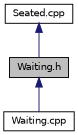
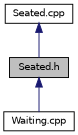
  digraph {
    node [color=black fillcolor=white fontname=Helvetica fontsize=10 shape=record style=filled]
    edge [color=midnightblue dir=back fontname=Helvetica fontsize=10 labelfontname=Helvetica labelfontsize=10 style=solid]
-   n1 [fillcolor=grey75 fontcolor=black height=0.2 label="Waiting.h" width=0.4]
+   n1 [fillcolor=grey75 fontcolor=black height=0.2 label="Seated.h" width=0.4]
    n2 [height=0.2 label="Waiting.cpp" width=0.4]
    n3 [height=0.2 label="Seated.cpp" width=0.4]
    n1 -> n2
    n3 -> n1
  }
